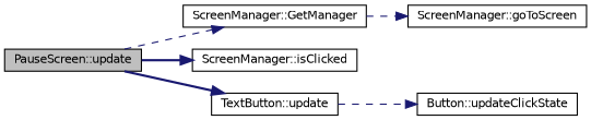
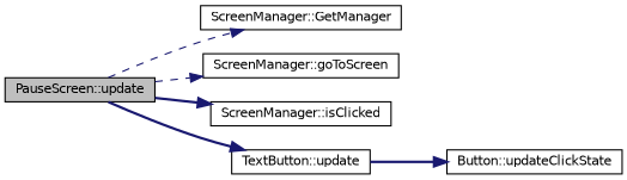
  digraph {
    rankdir=LR
    node [color=black fillcolor=white fontname=Helvetica fontsize=10 shape=record style=filled]
    edge [color=midnightblue fontname=Helvetica fontsize=10 labelfontname=Helvetica labelfontsize=10 style=bold]
    n1 [fillcolor=grey75 fontcolor=black height=0.2 label="PauseScreen::update" width=0.4]
    n2 [height=0.2 label="ScreenManager::GetManager" width=0.4]
    n3 [height=0.2 label="ScreenManager::goToScreen" width=0.4]
    n4 [height=0.2 label="ScreenManager::isClicked" width=0.4]
    n5 [height=0.2 label="TextButton::update" width=0.4]
    n6 [height=0.2 label="Button::updateClickState" width=0.4]
    n1 -> n2 [style=dashed]
-   n2 -> n3 [style=dashed]
+   n1 -> n3 [style=dashed]
    n1 -> n4
    n1 -> n5
-   n5 -> n6 [style=dashed]
+   n5 -> n6
  }
